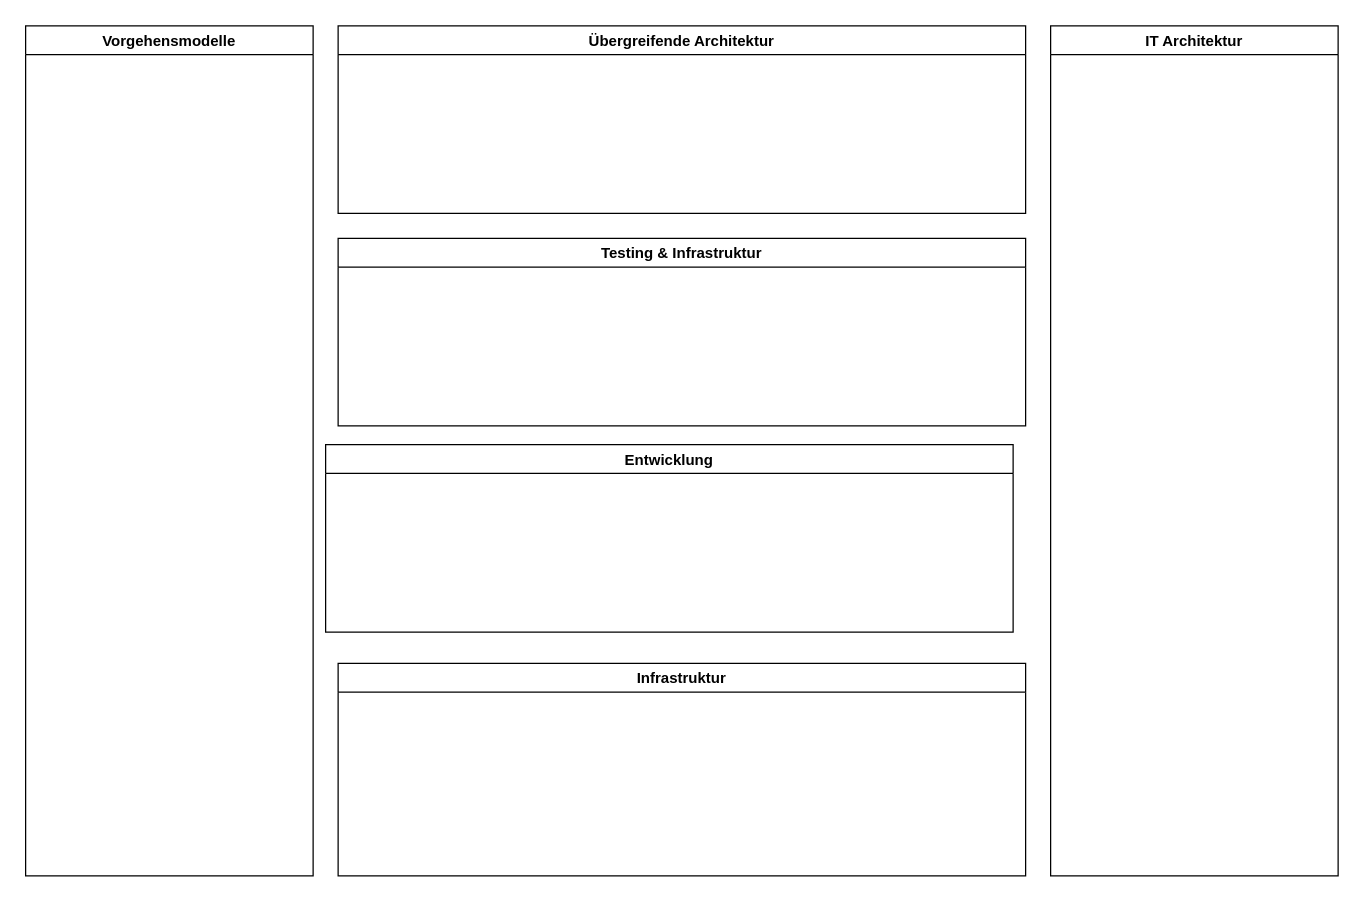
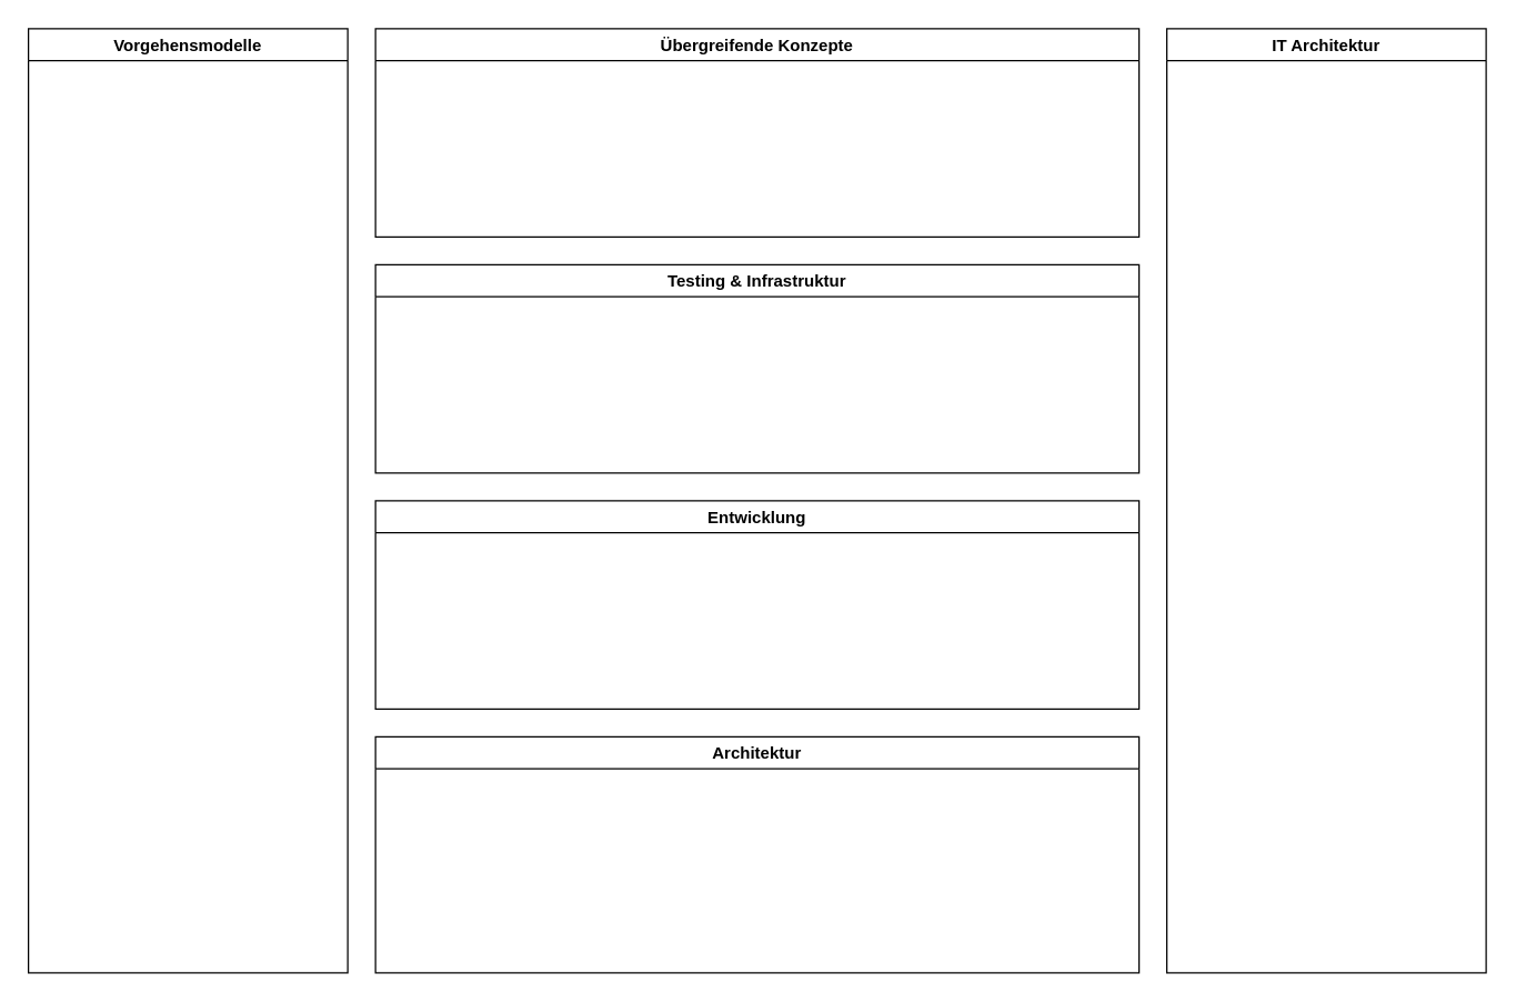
  <mxCell id="0" />
  <mxCell id="1" parent="0" />
- <mxCell id="2" value="Infrastruktur" style="swimlane;" parent="1" vertex="1"><mxGeometry x="270" y="530" width="550" height="170" as="geometry" /></mxCell>
- <mxCell id="3" value="Entwicklung" style="swimlane;startSize=23;" parent="1" vertex="1"><mxGeometry x="260" y="355" width="550" height="150" as="geometry" /></mxCell>
+ <mxCell id="2" value="Architektur" style="swimlane;" parent="1" vertex="1"><mxGeometry x="270" y="530" width="550" height="170" as="geometry" /></mxCell>
+ <mxCell id="3" value="Entwicklung" style="swimlane;startSize=23;" parent="1" vertex="1"><mxGeometry x="270" y="360" width="550" height="150" as="geometry" /></mxCell>
  <mxCell id="4" value="IT Architektur" style="swimlane;" parent="1" vertex="1"><mxGeometry x="840" y="20" width="230" height="680" as="geometry" /></mxCell>
  <mxCell id="5" value="Testing &amp; Infrastruktur" style="swimlane;startSize=23;" parent="1" vertex="1"><mxGeometry x="270" y="190" width="550" height="150" as="geometry" /></mxCell>
- <mxCell id="6" value="Übergreifende Architektur" style="swimlane;startSize=23;" vertex="1" parent="1"><mxGeometry x="270" y="20" width="550" height="150" as="geometry"><mxRectangle x="-710" y="70" width="160" height="23" as="alternateBounds" /></mxGeometry></mxCell>
+ <mxCell id="6" value="Übergreifende Konzepte" style="swimlane;startSize=23;" vertex="1" parent="1"><mxGeometry x="270" y="20" width="550" height="150" as="geometry"><mxRectangle x="-710" y="70" width="160" height="23" as="alternateBounds" /></mxGeometry></mxCell>
  <mxCell id="7" value="Vorgehensmodelle" style="swimlane;" vertex="1" parent="1"><mxGeometry x="20" y="20" width="230" height="680" as="geometry" /></mxCell>
